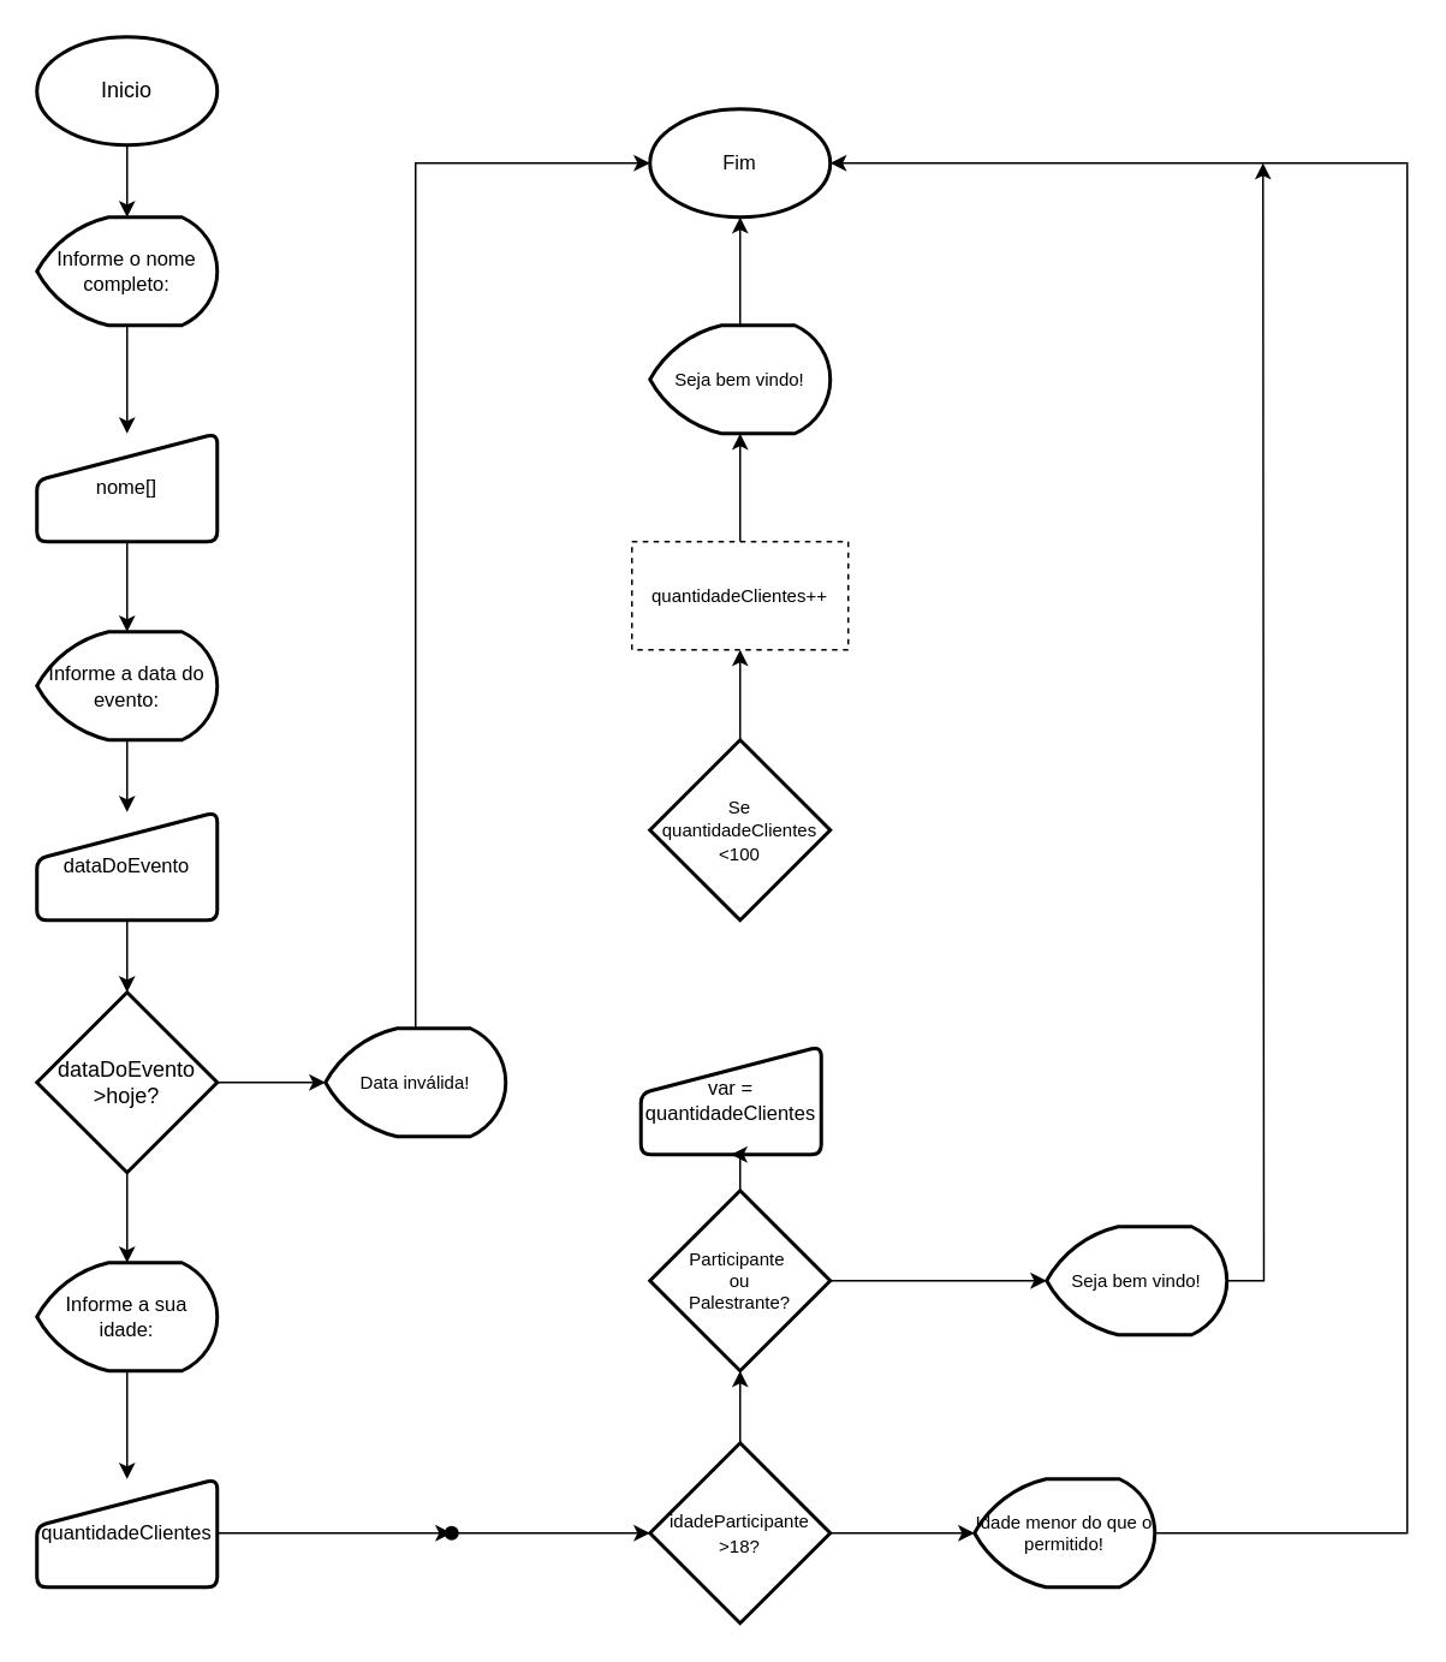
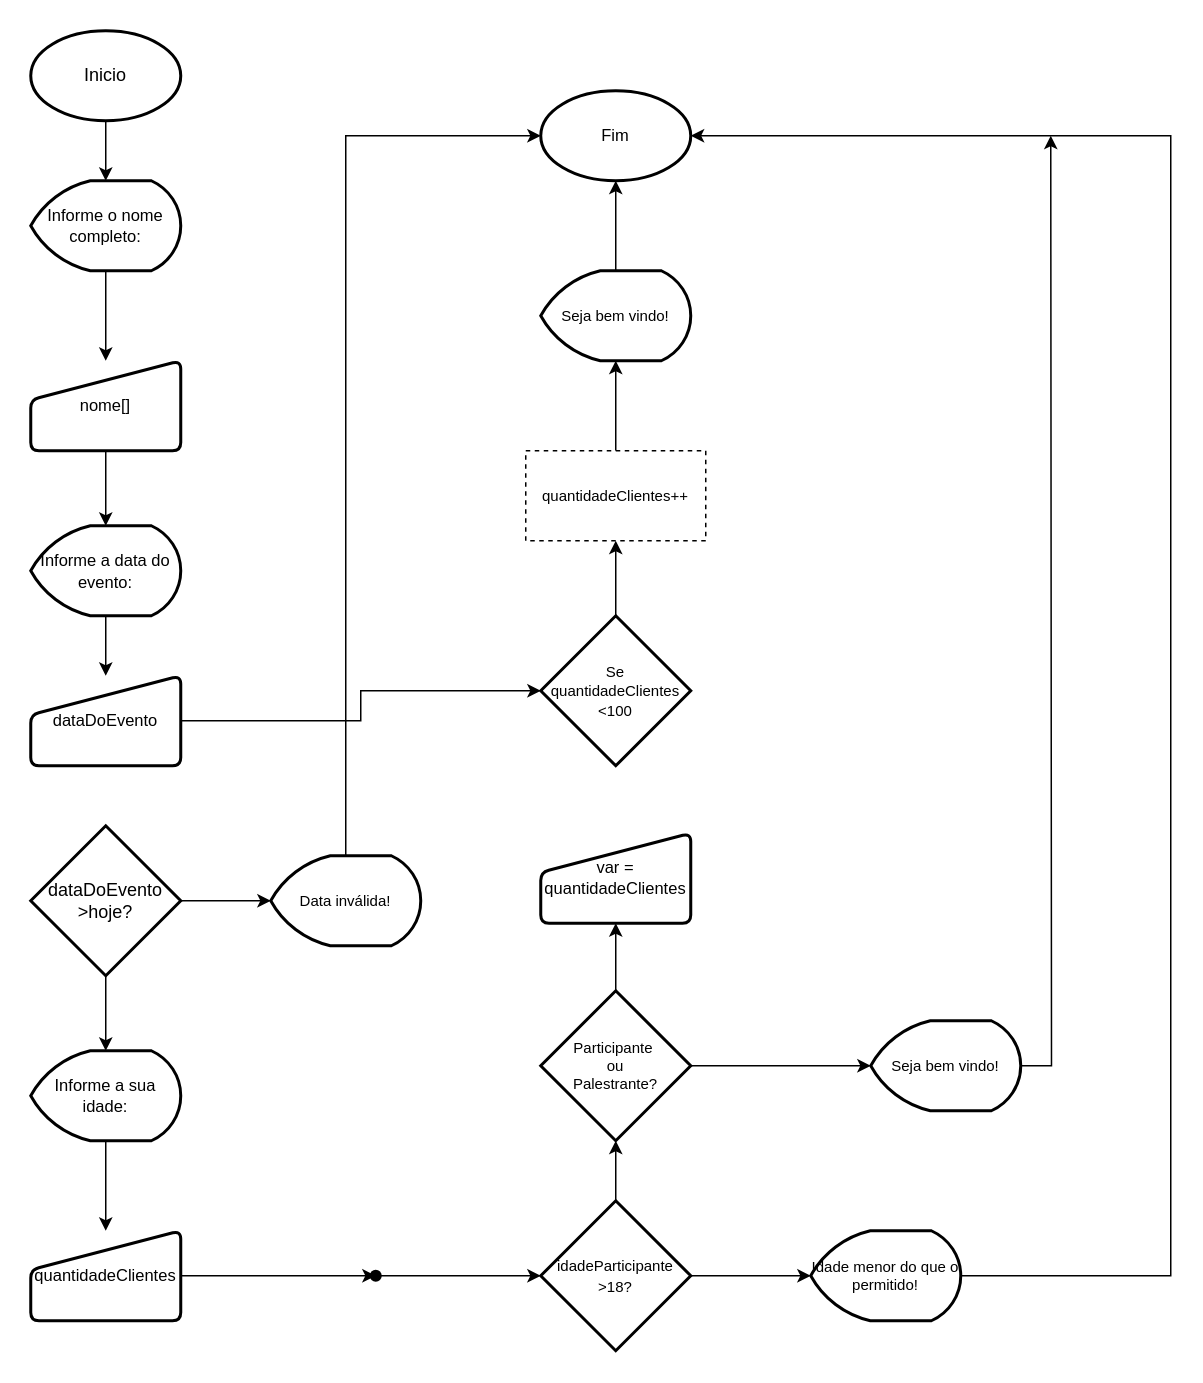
  <mxCell id="0" />
  <mxCell id="1" parent="0" />
  <mxCell id="2" value="" style="edgeStyle=orthogonalEdgeStyle;rounded=0;orthogonalLoop=1;jettySize=auto;html=1;fontSize=10;" edge="1" parent="1" source="3" target="20"><mxGeometry relative="1" as="geometry" /></mxCell>
  <mxCell id="3" value="Inicio" style="strokeWidth=2;html=1;shape=mxgraph.flowchart.start_1;whiteSpace=wrap;" vertex="1" parent="1"><mxGeometry x="20" y="20" width="100" height="60" as="geometry" /></mxCell>
  <mxCell id="4" value="" style="edgeStyle=orthogonalEdgeStyle;rounded=0;orthogonalLoop=1;jettySize=auto;html=1;fontSize=10;" edge="1" parent="1" source="6" target="31"><mxGeometry relative="1" as="geometry" /></mxCell>
  <mxCell id="5" value="" style="edgeStyle=orthogonalEdgeStyle;rounded=0;orthogonalLoop=1;jettySize=auto;html=1;fontSize=10;" edge="1" parent="1" source="6" target="14"><mxGeometry relative="1" as="geometry" /></mxCell>
  <mxCell id="6" value="dataDoEvento&lt;br&gt;&amp;gt;hoje?" style="strokeWidth=2;html=1;shape=mxgraph.flowchart.decision;whiteSpace=wrap;" vertex="1" parent="1"><mxGeometry x="20" y="550" width="100" height="100" as="geometry" /></mxCell>
  <mxCell id="7" value="" style="edgeStyle=orthogonalEdgeStyle;rounded=0;orthogonalLoop=1;jettySize=auto;html=1;fontSize=10;" edge="1" parent="1" source="8" target="16"><mxGeometry relative="1" as="geometry" /></mxCell>
  <mxCell id="8" value="&lt;font style=&quot;font-size: 11px&quot;&gt;Informe a data do evento:&lt;/font&gt;" style="strokeWidth=2;html=1;shape=mxgraph.flowchart.display;whiteSpace=wrap;" vertex="1" parent="1"><mxGeometry x="20" y="350" width="100" height="60" as="geometry" /></mxCell>
  <mxCell id="9" value="Fim" style="strokeWidth=2;html=1;shape=mxgraph.flowchart.start_1;whiteSpace=wrap;fontSize=11;" vertex="1" parent="1"><mxGeometry x="360" y="60" width="100" height="60" as="geometry" /></mxCell>
  <mxCell id="10" value="" style="edgeStyle=orthogonalEdgeStyle;rounded=0;orthogonalLoop=1;jettySize=auto;html=1;fontSize=10;" edge="1" parent="1" source="12" target="30"><mxGeometry relative="1" as="geometry" /></mxCell>
  <mxCell id="11" value="" style="edgeStyle=orthogonalEdgeStyle;rounded=0;orthogonalLoop=1;jettySize=auto;html=1;fontSize=10;" edge="1" parent="1" source="12" target="32"><mxGeometry relative="1" as="geometry" /></mxCell>
  <mxCell id="12" value="&lt;font style=&quot;font-size: 10px&quot;&gt;idadeParticipante&lt;br&gt;&amp;gt;18?&lt;/font&gt;" style="strokeWidth=2;html=1;shape=mxgraph.flowchart.decision;whiteSpace=wrap;fontSize=11;" vertex="1" parent="1"><mxGeometry x="360" y="800" width="100" height="100" as="geometry" /></mxCell>
  <mxCell id="13" value="" style="edgeStyle=orthogonalEdgeStyle;rounded=0;orthogonalLoop=1;jettySize=auto;html=1;fontSize=10;" edge="1" parent="1" source="14" target="18"><mxGeometry relative="1" as="geometry" /></mxCell>
  <mxCell id="14" value="Informe a sua idade:" style="strokeWidth=2;html=1;shape=mxgraph.flowchart.display;whiteSpace=wrap;fontSize=11;" vertex="1" parent="1"><mxGeometry x="20" y="700" width="100" height="60" as="geometry" /></mxCell>
- <mxCell id="15" value="" style="edgeStyle=orthogonalEdgeStyle;rounded=0;orthogonalLoop=1;jettySize=auto;html=1;fontSize=10;" edge="1" parent="1" source="16" target="6"><mxGeometry relative="1" as="geometry" /></mxCell>
+ <mxCell id="15" value="" style="edgeStyle=orthogonalEdgeStyle;rounded=0;orthogonalLoop=1;jettySize=auto;html=1;fontSize=10;" edge="1" parent="1" source="16" target="25"><mxGeometry relative="1" as="geometry" /></mxCell>
  <mxCell id="16" value="dataDoEvento" style="html=1;strokeWidth=2;shape=manualInput;whiteSpace=wrap;rounded=1;size=26;arcSize=11;fontSize=11;" vertex="1" parent="1"><mxGeometry x="20" y="450" width="100" height="60" as="geometry" /></mxCell>
  <mxCell id="17" value="" style="edgeStyle=orthogonalEdgeStyle;rounded=0;orthogonalLoop=1;jettySize=auto;html=1;fontSize=10;" edge="1" parent="1" source="18" target="38"><mxGeometry relative="1" as="geometry" /></mxCell>
  <mxCell id="18" value="quantidadeClientes" style="html=1;strokeWidth=2;shape=manualInput;whiteSpace=wrap;rounded=1;size=26;arcSize=11;fontSize=11;" vertex="1" parent="1"><mxGeometry x="20" y="820" width="100" height="60" as="geometry" /></mxCell>
  <mxCell id="19" value="" style="edgeStyle=orthogonalEdgeStyle;rounded=0;orthogonalLoop=1;jettySize=auto;html=1;fontSize=10;" edge="1" parent="1" source="20" target="22"><mxGeometry relative="1" as="geometry" /></mxCell>
  <mxCell id="20" value="Informe o nome completo:" style="strokeWidth=2;html=1;shape=mxgraph.flowchart.display;whiteSpace=wrap;fontSize=11;" vertex="1" parent="1"><mxGeometry x="20" y="120" width="100" height="60" as="geometry" /></mxCell>
  <mxCell id="21" value="" style="edgeStyle=orthogonalEdgeStyle;rounded=0;orthogonalLoop=1;jettySize=auto;html=1;fontSize=10;" edge="1" parent="1" source="22" target="8"><mxGeometry relative="1" as="geometry" /></mxCell>
  <mxCell id="22" value="nome[]" style="html=1;strokeWidth=2;shape=manualInput;whiteSpace=wrap;rounded=1;size=26;arcSize=11;fontSize=11;" vertex="1" parent="1"><mxGeometry x="20" y="240" width="100" height="60" as="geometry" /></mxCell>
- <mxCell id="23" value="var = quantidadeClientes" style="html=1;strokeWidth=2;shape=manualInput;whiteSpace=wrap;rounded=1;size=26;arcSize=11;fontSize=11;" vertex="1" parent="1"><mxGeometry x="355" y="580" width="100" height="60" as="geometry" /></mxCell>
+ <mxCell id="23" value="var = quantidadeClientes" style="html=1;strokeWidth=2;shape=manualInput;whiteSpace=wrap;rounded=1;size=26;arcSize=11;fontSize=11;" vertex="1" parent="1"><mxGeometry x="360" y="555" width="100" height="60" as="geometry" /></mxCell>
  <mxCell id="24" value="" style="edgeStyle=orthogonalEdgeStyle;rounded=0;orthogonalLoop=1;jettySize=auto;html=1;fontSize=10;" edge="1" parent="1" source="25" target="27"><mxGeometry relative="1" as="geometry" /></mxCell>
  <mxCell id="25" value="&lt;font style=&quot;font-size: 10px&quot;&gt;Se quantidadeClientes&lt;br&gt;&amp;lt;100&lt;/font&gt;" style="strokeWidth=2;html=1;shape=mxgraph.flowchart.decision;whiteSpace=wrap;fontSize=11;" vertex="1" parent="1"><mxGeometry x="360" y="410" width="100" height="100" as="geometry" /></mxCell>
  <mxCell id="26" value="" style="edgeStyle=orthogonalEdgeStyle;rounded=0;orthogonalLoop=1;jettySize=auto;html=1;fontSize=10;" edge="1" parent="1" source="27" target="35"><mxGeometry relative="1" as="geometry" /></mxCell>
  <mxCell id="27" value="quantidadeClientes++" style="rounded=0;whiteSpace=wrap;html=1;fontSize=10;dashed=1;" vertex="1" parent="1"><mxGeometry x="350" y="300" width="120" height="60" as="geometry" /></mxCell>
  <mxCell id="28" value="" style="edgeStyle=orthogonalEdgeStyle;rounded=0;orthogonalLoop=1;jettySize=auto;html=1;fontSize=10;" edge="1" parent="1" source="30" target="23"><mxGeometry relative="1" as="geometry" /></mxCell>
  <mxCell id="29" value="" style="edgeStyle=orthogonalEdgeStyle;rounded=0;orthogonalLoop=1;jettySize=auto;html=1;fontSize=10;entryX=0.36;entryY=0.51;entryDx=0;entryDy=0;entryPerimeter=0;" edge="1" parent="1" source="30"><mxGeometry relative="1" as="geometry"><mxPoint x="580" y="710" as="targetPoint" /></mxGeometry></mxCell>
  <mxCell id="30" value="Participante&amp;nbsp;&lt;br&gt;ou&lt;br&gt;Palestrante?" style="strokeWidth=2;html=1;shape=mxgraph.flowchart.decision;whiteSpace=wrap;fontSize=10;" vertex="1" parent="1"><mxGeometry x="360" y="660" width="100" height="100" as="geometry" /></mxCell>
  <mxCell id="31" value="Data inválida!" style="strokeWidth=2;html=1;shape=mxgraph.flowchart.display;whiteSpace=wrap;fontSize=10;" vertex="1" parent="1"><mxGeometry x="180" y="570" width="100" height="60" as="geometry" /></mxCell>
  <mxCell id="32" value="Idade menor do que o permitido!" style="strokeWidth=2;html=1;shape=mxgraph.flowchart.display;whiteSpace=wrap;fontSize=10;" vertex="1" parent="1"><mxGeometry x="540" y="820" width="100" height="60" as="geometry" /></mxCell>
  <mxCell id="33" value="Seja bem vindo!" style="strokeWidth=2;html=1;shape=mxgraph.flowchart.display;whiteSpace=wrap;fontSize=10;" vertex="1" parent="1"><mxGeometry x="580" y="680" width="100" height="60" as="geometry" /></mxCell>
  <mxCell id="34" value="" style="edgeStyle=orthogonalEdgeStyle;rounded=0;orthogonalLoop=1;jettySize=auto;html=1;fontSize=10;" edge="1" parent="1" source="35" target="9"><mxGeometry relative="1" as="geometry" /></mxCell>
  <mxCell id="35" value="Seja bem vindo!" style="strokeWidth=2;html=1;shape=mxgraph.flowchart.display;whiteSpace=wrap;fontSize=10;" vertex="1" parent="1"><mxGeometry x="360" y="180" width="100" height="60" as="geometry" /></mxCell>
  <mxCell id="36" value="" style="edgeStyle=orthogonalEdgeStyle;rounded=0;orthogonalLoop=1;jettySize=auto;html=1;fontSize=10;exitX=0.5;exitY=0;exitDx=0;exitDy=0;exitPerimeter=0;entryX=0;entryY=0.5;entryDx=0;entryDy=0;entryPerimeter=0;" edge="1" parent="1" source="31" target="9"><mxGeometry relative="1" as="geometry"><mxPoint x="420" y="565" as="sourcePoint" /><mxPoint x="260" y="160" as="targetPoint" /><Array as="points"><mxPoint x="230" y="90" /></Array></mxGeometry></mxCell>
  <mxCell id="37" value="" style="edgeStyle=orthogonalEdgeStyle;rounded=0;orthogonalLoop=1;jettySize=auto;html=1;fontSize=10;" edge="1" parent="1" source="38" target="12"><mxGeometry relative="1" as="geometry" /></mxCell>
  <mxCell id="38" value="" style="shape=waypoint;sketch=0;size=6;pointerEvents=1;points=[];fillColor=default;resizable=0;rotatable=0;perimeter=centerPerimeter;snapToPoint=1;fontSize=11;strokeWidth=2;rounded=1;arcSize=11;" vertex="1" parent="1"><mxGeometry x="230" y="830" width="40" height="40" as="geometry" /></mxCell>
  <mxCell id="39" value="" style="edgeStyle=orthogonalEdgeStyle;rounded=0;orthogonalLoop=1;jettySize=auto;html=1;fontSize=10;exitX=1;exitY=0.5;exitDx=0;exitDy=0;exitPerimeter=0;entryX=1;entryY=0.5;entryDx=0;entryDy=0;entryPerimeter=0;" edge="1" parent="1" source="32" target="9"><mxGeometry relative="1" as="geometry"><mxPoint x="420" y="810" as="sourcePoint" /><mxPoint x="420" y="770" as="targetPoint" /><Array as="points"><mxPoint x="780" y="850" /><mxPoint x="780" y="90" /></Array></mxGeometry></mxCell>
  <mxCell id="40" value="" style="edgeStyle=orthogonalEdgeStyle;rounded=0;orthogonalLoop=1;jettySize=auto;html=1;fontSize=10;exitX=1;exitY=0.5;exitDx=0;exitDy=0;exitPerimeter=0;" edge="1" parent="1" source="33"><mxGeometry relative="1" as="geometry"><mxPoint x="430" y="820" as="sourcePoint" /><mxPoint x="700" y="90" as="targetPoint" /></mxGeometry></mxCell>
